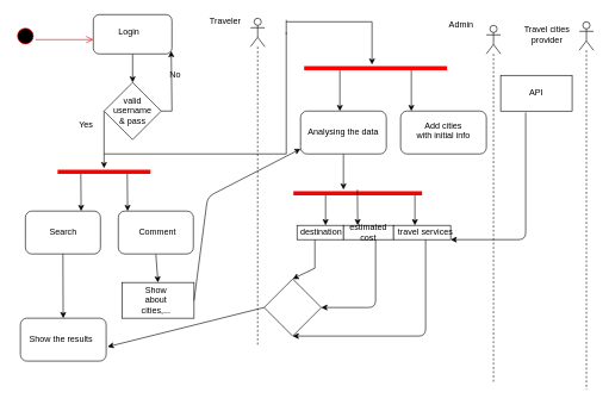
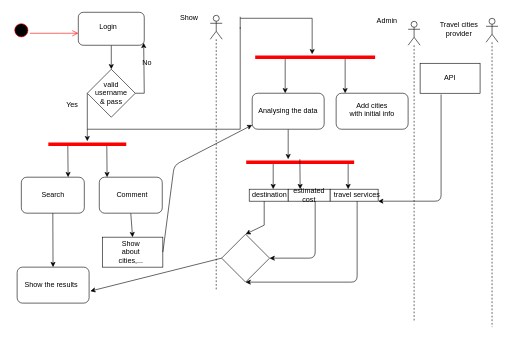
  <mxCell id="0" />
  <mxCell id="1" parent="0" />
  <mxCell id="2" value="" style="ellipse;html=1;shape=startState;fillColor=#000000;strokeColor=#ff0000;" vertex="1" parent="1"><mxGeometry x="20" y="35" width="30" height="30" as="geometry" /></mxCell>
  <mxCell id="3" value="" style="edgeStyle=orthogonalEdgeStyle;html=1;verticalAlign=bottom;endArrow=open;endSize=8;strokeColor=#ff0000;" edge="1" source="2" parent="1" target="5"><mxGeometry relative="1" as="geometry"><mxPoint x="190" y="50" as="targetPoint" /><Array as="points"><mxPoint x="110" y="55" /><mxPoint x="110" y="55" /></Array></mxGeometry></mxCell>
  <mxCell id="4" style="edgeStyle=none;rounded=0;orthogonalLoop=1;jettySize=auto;html=1;exitX=0.5;exitY=1;exitDx=0;exitDy=0;" edge="1" parent="1" source="5" target="9"><mxGeometry relative="1" as="geometry" /></mxCell>
  <mxCell id="5" value="" style="rounded=1;whiteSpace=wrap;html=1;" vertex="1" parent="1"><mxGeometry x="130" y="20" width="110" height="55" as="geometry" /></mxCell>
  <mxCell id="6" value="Login" style="text;html=1;strokeColor=none;fillColor=none;align=center;verticalAlign=middle;whiteSpace=wrap;rounded=0;" vertex="1" parent="1"><mxGeometry x="160" y="35" width="40" height="20" as="geometry" /></mxCell>
  <mxCell id="7" style="edgeStyle=none;rounded=0;orthogonalLoop=1;jettySize=auto;html=1;exitX=1;exitY=0.5;exitDx=0;exitDy=0;entryX=0.991;entryY=0.927;entryDx=0;entryDy=0;entryPerimeter=0;" edge="1" parent="1" source="9" target="5"><mxGeometry relative="1" as="geometry"><mxPoint x="240" y="85" as="targetPoint" /><Array as="points"><mxPoint x="240" y="155" /></Array></mxGeometry></mxCell>
  <mxCell id="8" style="edgeStyle=none;rounded=0;orthogonalLoop=1;jettySize=auto;html=1;exitX=0;exitY=0.5;exitDx=0;exitDy=0;" edge="1" parent="1" source="9"><mxGeometry relative="1" as="geometry"><mxPoint x="145" y="235" as="targetPoint" /><Array as="points" /></mxGeometry></mxCell>
  <mxCell id="9" value="" style="rhombus;whiteSpace=wrap;html=1;" vertex="1" parent="1"><mxGeometry x="145" y="115" width="80" height="80" as="geometry" /></mxCell>
  <mxCell id="10" value="&lt;div&gt;valid username&lt;/div&gt;&lt;div&gt;&amp;amp; pass&lt;br&gt;&lt;/div&gt;" style="text;html=1;strokeColor=none;fillColor=none;align=center;verticalAlign=middle;whiteSpace=wrap;rounded=0;" vertex="1" parent="1"><mxGeometry x="165" y="145" width="40" height="20" as="geometry" /></mxCell>
  <mxCell id="11" value="Yes" style="text;html=1;strokeColor=none;fillColor=none;align=center;verticalAlign=middle;whiteSpace=wrap;rounded=0;" vertex="1" parent="1"><mxGeometry x="100" y="165" width="40" height="20" as="geometry" /></mxCell>
  <mxCell id="12" value="No" style="text;html=1;strokeColor=none;fillColor=none;align=center;verticalAlign=middle;whiteSpace=wrap;rounded=0;" vertex="1" parent="1"><mxGeometry x="225" y="95" width="40" height="20" as="geometry" /></mxCell>
  <mxCell id="13" style="edgeStyle=none;rounded=0;orthogonalLoop=1;jettySize=auto;html=1;exitX=0.25;exitY=0.5;exitDx=0;exitDy=0;exitPerimeter=0;" edge="1" parent="1" source="15"><mxGeometry relative="1" as="geometry"><mxPoint x="113" y="295" as="targetPoint" /></mxGeometry></mxCell>
  <mxCell id="14" style="edgeStyle=none;rounded=0;orthogonalLoop=1;jettySize=auto;html=1;exitX=0.75;exitY=0.5;exitDx=0;exitDy=0;exitPerimeter=0;" edge="1" parent="1" source="15"><mxGeometry relative="1" as="geometry"><mxPoint x="178" y="295" as="targetPoint" /></mxGeometry></mxCell>
  <mxCell id="15" value="" style="shape=line;html=1;strokeWidth=6;strokeColor=#ff0000;" vertex="1" parent="1"><mxGeometry x="80" y="235" width="130" height="10" as="geometry" /></mxCell>
  <mxCell id="16" value="" style="rounded=1;whiteSpace=wrap;html=1;" vertex="1" parent="1"><mxGeometry x="35" y="295" width="105" height="60" as="geometry" /></mxCell>
  <mxCell id="17" style="edgeStyle=none;rounded=0;orthogonalLoop=1;jettySize=auto;html=1;exitX=0.5;exitY=1;exitDx=0;exitDy=0;entryX=0.5;entryY=0;entryDx=0;entryDy=0;" edge="1" parent="1" source="18" target="21"><mxGeometry relative="1" as="geometry" /></mxCell>
  <mxCell id="18" value="" style="rounded=1;whiteSpace=wrap;html=1;" vertex="1" parent="1"><mxGeometry x="165" y="295" width="105" height="60" as="geometry" /></mxCell>
  <mxCell id="19" value="Search" style="text;html=1;strokeColor=none;fillColor=none;align=center;verticalAlign=middle;whiteSpace=wrap;rounded=0;" vertex="1" parent="1"><mxGeometry x="67.5" y="315" width="40" height="20" as="geometry" /></mxCell>
  <mxCell id="20" value="Comment" style="text;html=1;strokeColor=none;fillColor=none;align=center;verticalAlign=middle;whiteSpace=wrap;rounded=0;" vertex="1" parent="1"><mxGeometry x="200" y="315" width="40" height="20" as="geometry" /></mxCell>
  <mxCell id="21" value="" style="rounded=0;whiteSpace=wrap;html=1;" vertex="1" parent="1"><mxGeometry x="170" y="395" width="101" height="50" as="geometry" /></mxCell>
  <mxCell id="22" value="Show about cities,..." style="text;html=1;strokeColor=none;fillColor=none;align=center;verticalAlign=middle;whiteSpace=wrap;rounded=0;" vertex="1" parent="1"><mxGeometry x="197.5" y="410" width="40" height="20" as="geometry" /></mxCell>
  <mxCell id="23" value="" style="shape=umlLifeline;participant=umlActor;perimeter=lifelinePerimeter;whiteSpace=wrap;html=1;container=1;collapsible=0;recursiveResize=0;verticalAlign=top;spacingTop=36;labelBackgroundColor=#ffffff;outlineConnect=0;" vertex="1" parent="1"><mxGeometry x="350" y="25" width="20" height="460" as="geometry" /></mxCell>
- <mxCell id="24" value="Traveler" style="text;html=1;strokeColor=none;fillColor=none;align=center;verticalAlign=middle;whiteSpace=wrap;rounded=0;" vertex="1" parent="1"><mxGeometry x="290" y="20" width="50" height="20" as="geometry" /></mxCell>
+ <mxCell id="24" value="Show" style="text;html=1;strokeColor=none;fillColor=none;align=center;verticalAlign=middle;whiteSpace=wrap;rounded=0;" vertex="1" parent="1"><mxGeometry x="290" y="20" width="50" height="20" as="geometry" /></mxCell>
  <mxCell id="25" style="edgeStyle=none;rounded=0;orthogonalLoop=1;jettySize=auto;html=1;exitX=0.25;exitY=0.5;exitDx=0;exitDy=0;exitPerimeter=0;" edge="1" parent="1" source="27"><mxGeometry relative="1" as="geometry"><mxPoint x="475" y="155" as="targetPoint" /></mxGeometry></mxCell>
  <mxCell id="26" style="edgeStyle=none;rounded=0;orthogonalLoop=1;jettySize=auto;html=1;exitX=0.75;exitY=0.5;exitDx=0;exitDy=0;exitPerimeter=0;" edge="1" parent="1" source="27"><mxGeometry relative="1" as="geometry"><mxPoint x="575" y="155" as="targetPoint" /></mxGeometry></mxCell>
  <mxCell id="27" value="" style="shape=line;html=1;strokeWidth=6;strokeColor=#ff0000;" vertex="1" parent="1"><mxGeometry x="425" y="90" width="200" height="10" as="geometry" /></mxCell>
  <mxCell id="28" value="" style="endArrow=none;html=1;" edge="1" parent="1"><mxGeometry width="50" height="50" relative="1" as="geometry"><mxPoint x="145" y="215" as="sourcePoint" /><mxPoint x="400" y="215" as="targetPoint" /></mxGeometry></mxCell>
  <mxCell id="29" value="" style="endArrow=none;html=1;" edge="1" parent="1"><mxGeometry width="50" height="50" relative="1" as="geometry"><mxPoint x="400" y="215" as="sourcePoint" /><mxPoint x="400" y="45" as="targetPoint" /></mxGeometry></mxCell>
  <mxCell id="30" value="" style="endArrow=none;html=1;" edge="1" parent="1"><mxGeometry width="50" height="50" relative="1" as="geometry"><mxPoint x="520" y="30" as="sourcePoint" /><mxPoint x="400" y="30" as="targetPoint" /></mxGeometry></mxCell>
  <mxCell id="31" value="" style="endArrow=none;html=1;" edge="1" parent="1"><mxGeometry width="50" height="50" relative="1" as="geometry"><mxPoint x="400" y="47.5" as="sourcePoint" /><mxPoint x="400" y="27.5" as="targetPoint" /></mxGeometry></mxCell>
  <mxCell id="32" value="" style="endArrow=classic;html=1;" edge="1" parent="1"><mxGeometry width="50" height="50" relative="1" as="geometry"><mxPoint x="520" y="30" as="sourcePoint" /><mxPoint x="520" y="90" as="targetPoint" /></mxGeometry></mxCell>
  <mxCell id="33" style="edgeStyle=none;rounded=0;orthogonalLoop=1;jettySize=auto;html=1;exitX=0.5;exitY=1;exitDx=0;exitDy=0;" edge="1" parent="1" source="34"><mxGeometry relative="1" as="geometry"><mxPoint x="480" y="265" as="targetPoint" /></mxGeometry></mxCell>
  <mxCell id="34" value="Analysing the data" style="rounded=1;whiteSpace=wrap;html=1;" vertex="1" parent="1"><mxGeometry x="420" y="155" width="120" height="60" as="geometry" /></mxCell>
  <mxCell id="35" value="" style="rounded=1;whiteSpace=wrap;html=1;" vertex="1" parent="1"><mxGeometry x="560" y="155" width="120" height="60" as="geometry" /></mxCell>
  <mxCell id="36" value="&lt;div&gt;Add cities &lt;br&gt;&lt;/div&gt;&lt;div&gt;with initial info&lt;/div&gt;&lt;div&gt;&lt;br&gt;&lt;/div&gt;" style="text;html=1;strokeColor=none;fillColor=none;align=center;verticalAlign=middle;whiteSpace=wrap;rounded=0;" vertex="1" parent="1"><mxGeometry x="580" y="165" width="80" height="50" as="geometry" /></mxCell>
  <mxCell id="37" value="" style="endArrow=classic;html=1;exitX=1;exitY=0.5;exitDx=0;exitDy=0;entryX=0;entryY=0.883;entryDx=0;entryDy=0;entryPerimeter=0;" edge="1" parent="1" source="21" target="34"><mxGeometry width="50" height="50" relative="1" as="geometry"><mxPoint x="265" y="445" as="sourcePoint" /><mxPoint x="320" y="420" as="targetPoint" /><Array as="points"><mxPoint x="290" y="275" /></Array></mxGeometry></mxCell>
  <mxCell id="38" value="" style="rounded=0;whiteSpace=wrap;html=1;" vertex="1" parent="1"><mxGeometry x="415" y="315" width="65" height="20" as="geometry" /></mxCell>
  <mxCell id="39" style="edgeStyle=none;rounded=0;orthogonalLoop=1;jettySize=auto;html=1;exitX=0.25;exitY=0.5;exitDx=0;exitDy=0;exitPerimeter=0;" edge="1" parent="1" source="41"><mxGeometry relative="1" as="geometry"><mxPoint x="455" y="315" as="targetPoint" /></mxGeometry></mxCell>
  <mxCell id="40" style="edgeStyle=none;rounded=0;orthogonalLoop=1;jettySize=auto;html=1;exitX=0.75;exitY=0.5;exitDx=0;exitDy=0;exitPerimeter=0;" edge="1" parent="1" source="41"><mxGeometry relative="1" as="geometry"><mxPoint x="580" y="315" as="targetPoint" /><Array as="points"><mxPoint x="580" y="270" /></Array></mxGeometry></mxCell>
  <mxCell id="41" value="" style="shape=line;html=1;strokeWidth=6;strokeColor=#ff0000;" vertex="1" parent="1"><mxGeometry x="410" y="195" width="180" height="150" as="geometry" /></mxCell>
  <mxCell id="42" value="" style="endArrow=classic;html=1;" edge="1" parent="1"><mxGeometry width="50" height="50" relative="1" as="geometry"><mxPoint x="499.5" y="265" as="sourcePoint" /><mxPoint x="500" y="315" as="targetPoint" /></mxGeometry></mxCell>
  <mxCell id="43" value="" style="rounded=0;whiteSpace=wrap;html=1;" vertex="1" parent="1"><mxGeometry x="480" y="315" width="70" height="20" as="geometry" /></mxCell>
  <mxCell id="44" value="" style="rounded=0;whiteSpace=wrap;html=1;" vertex="1" parent="1"><mxGeometry x="550" y="315" width="80" height="20" as="geometry" /></mxCell>
  <mxCell id="45" value="destination" style="text;html=1;strokeColor=none;fillColor=none;align=center;verticalAlign=middle;whiteSpace=wrap;rounded=0;" vertex="1" parent="1"><mxGeometry x="430" y="315" width="38" height="20" as="geometry" /></mxCell>
  <mxCell id="46" value="estimated cost" style="text;html=1;strokeColor=none;fillColor=none;align=center;verticalAlign=middle;whiteSpace=wrap;rounded=0;" vertex="1" parent="1"><mxGeometry x="495" y="315" width="40" height="20" as="geometry" /></mxCell>
  <mxCell id="47" value="travel services" style="text;html=1;strokeColor=none;fillColor=none;align=center;verticalAlign=middle;whiteSpace=wrap;rounded=0;" vertex="1" parent="1"><mxGeometry x="550" y="315" width="90" height="20" as="geometry" /></mxCell>
  <mxCell id="48" value="" style="endArrow=classic;html=1;exitX=0.5;exitY=1;exitDx=0;exitDy=0;" edge="1" parent="1" source="16" target="49"><mxGeometry width="50" height="50" relative="1" as="geometry"><mxPoint x="20" y="555" as="sourcePoint" /><mxPoint x="88" y="475" as="targetPoint" /></mxGeometry></mxCell>
  <mxCell id="49" value="" style="rounded=1;whiteSpace=wrap;html=1;" vertex="1" parent="1"><mxGeometry x="28" y="445" width="120" height="60" as="geometry" /></mxCell>
  <mxCell id="50" value="Show the results" style="text;html=1;strokeColor=none;fillColor=none;align=center;verticalAlign=middle;whiteSpace=wrap;rounded=0;" vertex="1" parent="1"><mxGeometry x="20" y="455" width="130" height="40" as="geometry" /></mxCell>
  <mxCell id="51" value="" style="rhombus;whiteSpace=wrap;html=1;" vertex="1" parent="1"><mxGeometry x="369" y="390" width="80" height="80" as="geometry" /></mxCell>
  <mxCell id="52" value="" style="endArrow=none;html=1;" edge="1" parent="1"><mxGeometry width="50" height="50" relative="1" as="geometry"><mxPoint x="440" y="335" as="sourcePoint" /><mxPoint x="440" y="375" as="targetPoint" /></mxGeometry></mxCell>
  <mxCell id="53" value="" style="endArrow=classic;html=1;exitX=0.75;exitY=1;exitDx=0;exitDy=0;entryX=1;entryY=0.5;entryDx=0;entryDy=0;" edge="1" parent="1" source="46" target="51"><mxGeometry width="50" height="50" relative="1" as="geometry"><mxPoint x="520" y="345" as="sourcePoint" /><mxPoint x="70" y="525" as="targetPoint" /><Array as="points"><mxPoint x="525" y="430" /></Array></mxGeometry></mxCell>
  <mxCell id="54" value="" style="endArrow=classic;html=1;entryX=0.5;entryY=0;entryDx=0;entryDy=0;" edge="1" parent="1" target="51"><mxGeometry width="50" height="50" relative="1" as="geometry"><mxPoint x="440" y="375" as="sourcePoint" /><mxPoint x="70" y="525" as="targetPoint" /></mxGeometry></mxCell>
  <mxCell id="55" value="" style="endArrow=classic;html=1;exitX=0.5;exitY=1;exitDx=0;exitDy=0;entryX=0.5;entryY=1;entryDx=0;entryDy=0;" edge="1" parent="1" source="47" target="51"><mxGeometry width="50" height="50" relative="1" as="geometry"><mxPoint x="20" y="575" as="sourcePoint" /><mxPoint x="70" y="525" as="targetPoint" /><Array as="points"><mxPoint x="595" y="470" /></Array></mxGeometry></mxCell>
  <mxCell id="56" value="" style="endArrow=classic;html=1;exitX=0;exitY=0.5;exitDx=0;exitDy=0;entryX=1;entryY=0.75;entryDx=0;entryDy=0;" edge="1" parent="1" source="51" target="50"><mxGeometry width="50" height="50" relative="1" as="geometry"><mxPoint x="20" y="575" as="sourcePoint" /><mxPoint x="70" y="525" as="targetPoint" /></mxGeometry></mxCell>
  <mxCell id="57" value="" style="shape=umlLifeline;participant=umlActor;perimeter=lifelinePerimeter;whiteSpace=wrap;html=1;container=1;collapsible=0;recursiveResize=0;verticalAlign=top;spacingTop=36;labelBackgroundColor=#ffffff;outlineConnect=0;" vertex="1" parent="1"><mxGeometry x="680" y="35" width="20" height="500" as="geometry" /></mxCell>
  <mxCell id="58" value="Admin" style="text;html=1;strokeColor=none;fillColor=none;align=center;verticalAlign=middle;whiteSpace=wrap;rounded=0;" vertex="1" parent="1"><mxGeometry x="625" y="25" width="40" height="20" as="geometry" /></mxCell>
  <mxCell id="59" value="" style="shape=umlLifeline;participant=umlActor;perimeter=lifelinePerimeter;whiteSpace=wrap;html=1;container=1;collapsible=0;recursiveResize=0;verticalAlign=top;spacingTop=36;labelBackgroundColor=#ffffff;outlineConnect=0;" vertex="1" parent="1"><mxGeometry x="810" y="30" width="20" height="515" as="geometry" /></mxCell>
  <mxCell id="60" value="Travel cities provider" style="text;html=1;strokeColor=none;fillColor=none;align=center;verticalAlign=middle;whiteSpace=wrap;rounded=0;" vertex="1" parent="1"><mxGeometry x="720" y="38" width="90" height="20" as="geometry" /></mxCell>
  <mxCell id="61" value="" style="rounded=0;whiteSpace=wrap;html=1;" vertex="1" parent="1"><mxGeometry x="700" y="105" width="100" height="50" as="geometry" /></mxCell>
  <mxCell id="62" value="API" style="text;html=1;strokeColor=none;fillColor=none;align=center;verticalAlign=middle;whiteSpace=wrap;rounded=0;" vertex="1" parent="1"><mxGeometry x="730" y="120" width="40" height="20" as="geometry" /></mxCell>
  <mxCell id="63" value="" style="endArrow=classic;html=1;exitX=0.35;exitY=1.04;exitDx=0;exitDy=0;exitPerimeter=0;entryX=0.889;entryY=1;entryDx=0;entryDy=0;entryPerimeter=0;" edge="1" parent="1" source="61" target="47"><mxGeometry width="50" height="50" relative="1" as="geometry"><mxPoint x="730" y="205" as="sourcePoint" /><mxPoint x="780" y="155" as="targetPoint" /><Array as="points"><mxPoint x="735" y="335" /></Array></mxGeometry></mxCell>
